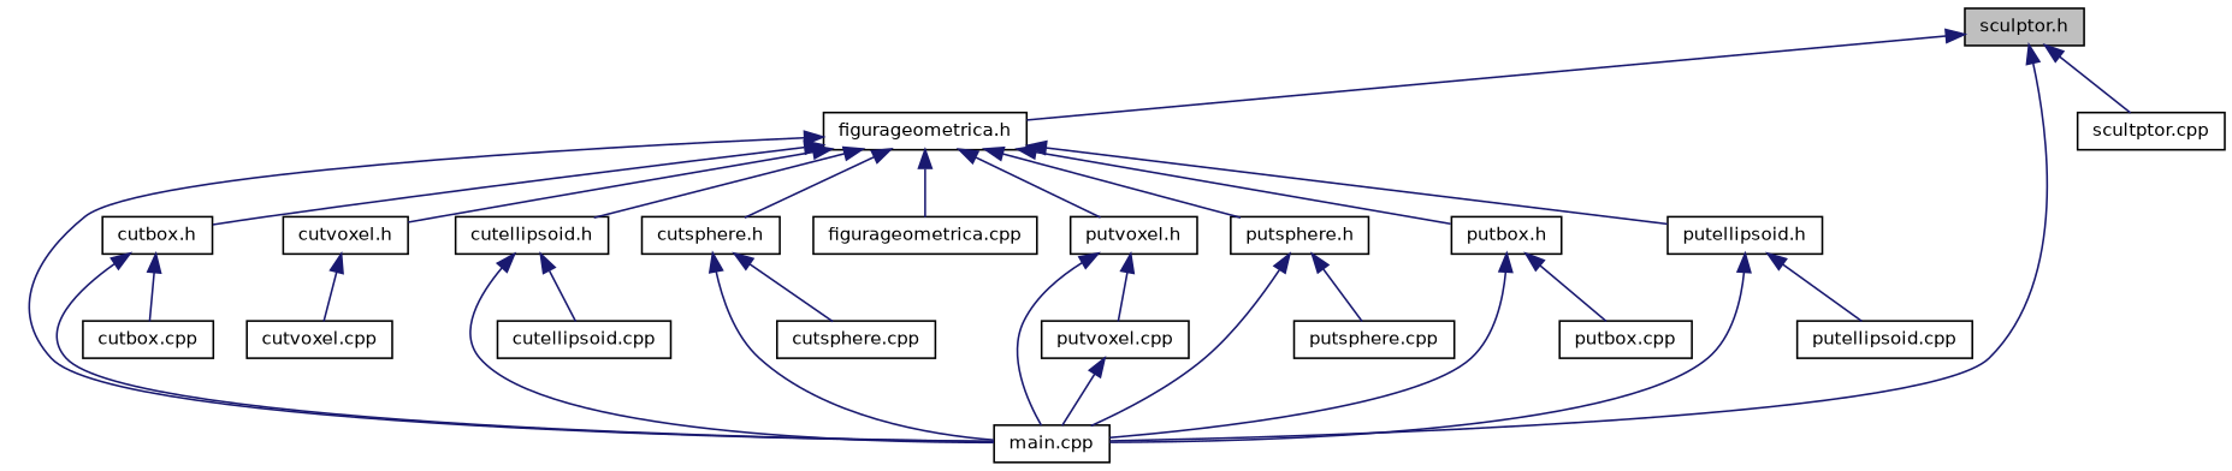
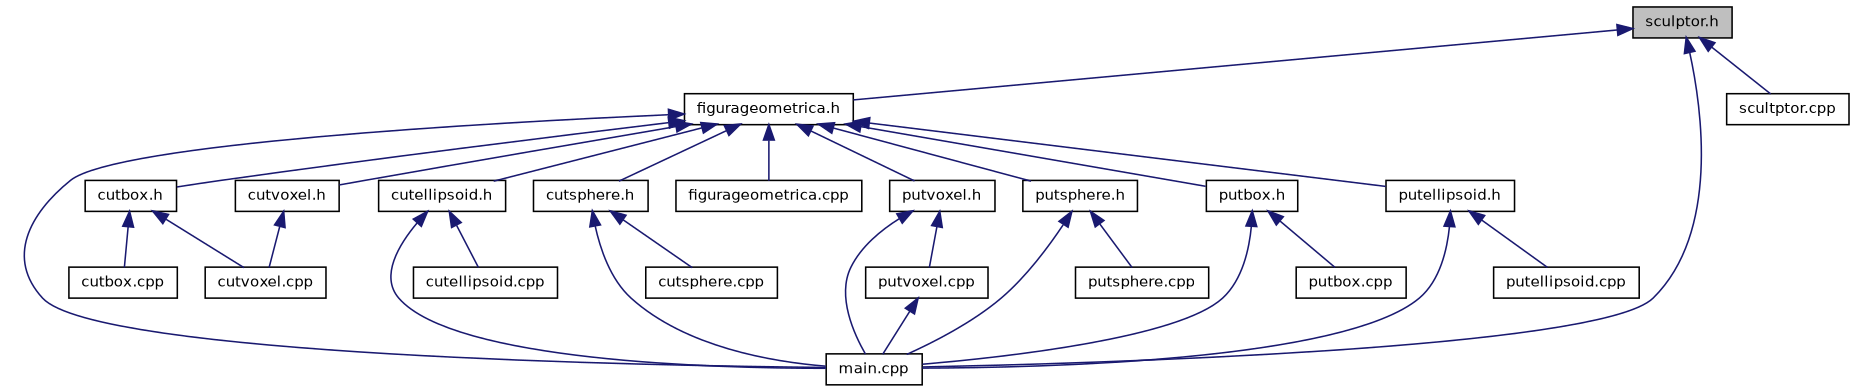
  digraph {
    node [color=black fillcolor=white fontname=Helvetica fontsize=10 shape=record style=filled]
    edge [color=midnightblue dir=back fontname=Helvetica fontsize=10 labelfontname=Helvetica labelfontsize=10 style=solid]
    n1 [fillcolor=grey75 fontcolor=black height=0.2 label="sculptor.h" width=0.4]
    n2 [height=0.2 label="figurageometrica.h" width=0.4]
    n3 [height=0.2 label="main.cpp" width=0.4]
    n4 [height=0.2 label="scultptor.cpp" width=0.4]
    n5 [height=0.2 label="cutbox.h" width=0.4]
    n6 [height=0.2 label="cutellipsoid.h" width=0.4]
    n7 [height=0.2 label="cutsphere.h" width=0.4]
    n8 [height=0.2 label="cutvoxel.h" width=0.4]
    n9 [height=0.2 label="figurageometrica.cpp" width=0.4]
    n10 [height=0.2 label="putvoxel.h" width=0.4]
    n11 [height=0.2 label="putsphere.h" width=0.4]
    n12 [height=0.2 label="putbox.h" width=0.4]
    n13 [height=0.2 label="putellipsoid.h" width=0.4]
    n14 [height=0.2 label="cutbox.cpp" width=0.4]
    n15 [height=0.2 label="cutellipsoid.cpp" width=0.4]
    n16 [height=0.2 label="cutsphere.cpp" width=0.4]
    n17 [height=0.2 label="cutvoxel.cpp" width=0.4]
    n18 [height=0.2 label="putvoxel.cpp" width=0.4]
    n19 [height=0.2 label="putsphere.cpp" width=0.4]
    n20 [height=0.2 label="putbox.cpp" width=0.4]
    n21 [height=0.2 label="putellipsoid.cpp" width=0.4]
    n1 -> n2
    n1 -> n3
    n1 -> n4
    n2 -> n3
    n2 -> n5
    n2 -> n6
    n2 -> n7
    n2 -> n8
    n2 -> n9
    n2 -> n10
    n2 -> n11
    n2 -> n12
    n2 -> n13
-   n5 -> n3
+   n5 -> n17
    n5 -> n14
    n6 -> n3
    n6 -> n15
    n7 -> n3
    n7 -> n16
    n8 -> n17
    n10 -> n3
    n10 -> n18
    n11 -> n3
    n11 -> n19
    n12 -> n3
    n12 -> n20
    n13 -> n3
    n13 -> n21
    n18 -> n3
  }
